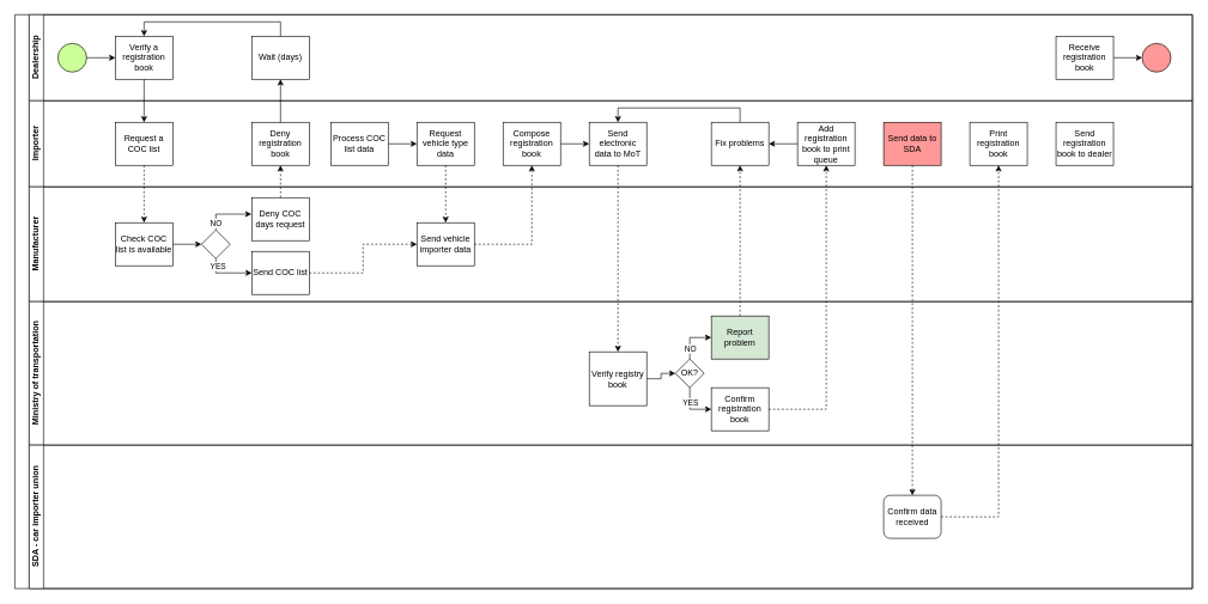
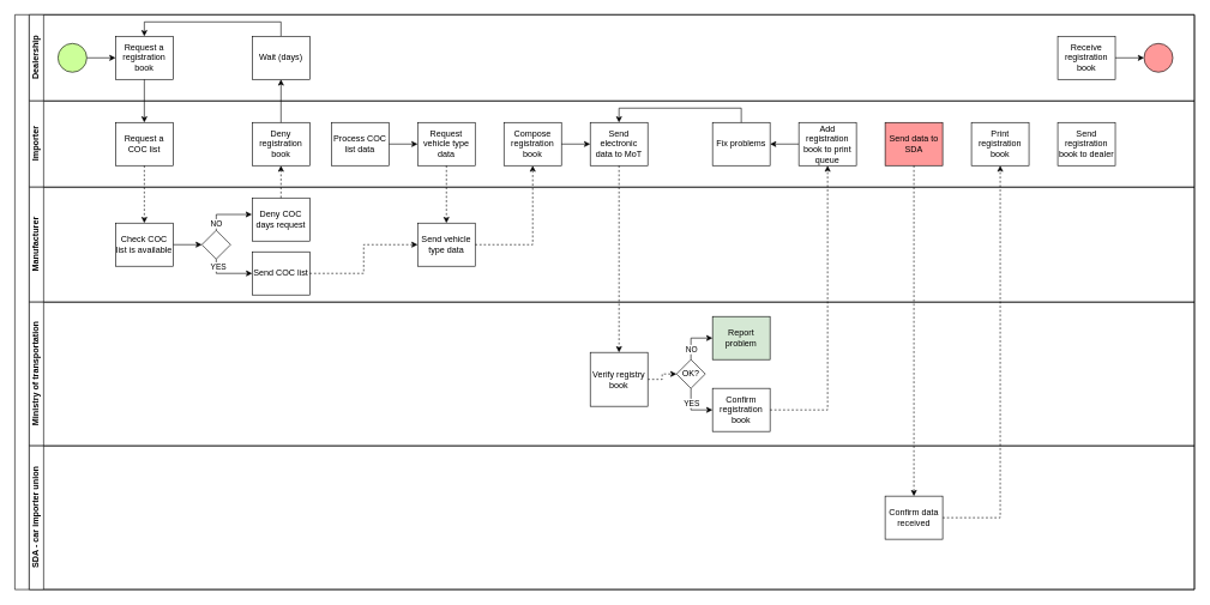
  <mxCell id="0" />
  <mxCell id="1" parent="0" />
  <mxCell id="2" value="" style="swimlane;html=1;childLayout=stackLayout;resizeParent=1;resizeParentMax=0;horizontal=0;startSize=20;horizontalStack=0;" parent="1" vertex="1"><mxGeometry x="20" y="20" width="1640" height="800" as="geometry"><mxRectangle x="120" y="120" width="30" height="50" as="alternateBounds" /></mxGeometry></mxCell>
  <mxCell id="3" value="Dealership" style="swimlane;html=1;startSize=20;horizontal=0;" parent="2" vertex="1"><mxGeometry x="20" width="1620" height="120" as="geometry" /></mxCell>
  <mxCell id="4" value="" style="edgeStyle=orthogonalEdgeStyle;rounded=0;orthogonalLoop=1;jettySize=auto;html=1;" parent="3" source="5" target="6" edge="1"><mxGeometry relative="1" as="geometry" /></mxCell>
  <mxCell id="5" value="" style="ellipse;whiteSpace=wrap;html=1;fillColor=#CCFF99;" parent="3" vertex="1"><mxGeometry x="40" y="40" width="40" height="40" as="geometry" /></mxCell>
- <mxCell id="6" value="Verify a registration book" style="rounded=0;whiteSpace=wrap;html=1;fontFamily=Helvetica;fontSize=12;fontColor=#000000;align=center;" parent="3" vertex="1"><mxGeometry x="120" y="30" width="80" height="60" as="geometry" /></mxCell>
+ <mxCell id="6" value="Request a registration book" style="rounded=0;whiteSpace=wrap;html=1;fontFamily=Helvetica;fontSize=12;fontColor=#000000;align=center;" parent="3" vertex="1"><mxGeometry x="120" y="30" width="80" height="60" as="geometry" /></mxCell>
  <mxCell id="7" style="edgeStyle=orthogonalEdgeStyle;rounded=0;orthogonalLoop=1;jettySize=auto;html=1;exitX=0.5;exitY=0;exitDx=0;exitDy=0;entryX=0.5;entryY=0;entryDx=0;entryDy=0;" edge="1" parent="3" source="8" target="6"><mxGeometry relative="1" as="geometry" /></mxCell>
  <mxCell id="8" value="Wait (days)" style="whiteSpace=wrap;html=1;" vertex="1" parent="3"><mxGeometry x="310" y="30" width="80" height="60" as="geometry" /></mxCell>
  <mxCell id="9" value="Receive registration book" style="whiteSpace=wrap;html=1;" vertex="1" parent="3"><mxGeometry x="1430" y="30" width="80" height="60" as="geometry" /></mxCell>
  <mxCell id="10" value="" style="ellipse;whiteSpace=wrap;html=1;fillColor=#FF9999;" vertex="1" parent="3"><mxGeometry x="1550" y="40" width="40" height="40" as="geometry" /></mxCell>
  <mxCell id="11" value="" style="edgeStyle=orthogonalEdgeStyle;rounded=0;orthogonalLoop=1;jettySize=auto;html=1;entryX=0;entryY=0.5;entryDx=0;entryDy=0;" edge="1" parent="3" source="9" target="10"><mxGeometry relative="1" as="geometry"><mxPoint x="2100" y="40" as="targetPoint" /></mxGeometry></mxCell>
  <mxCell id="12" value="Importer" style="swimlane;html=1;startSize=20;horizontal=0;" parent="2" vertex="1"><mxGeometry x="20" y="120" width="1620" height="120" as="geometry" /></mxCell>
  <mxCell id="13" value="Request a COC list" style="rounded=0;whiteSpace=wrap;html=1;fontFamily=Helvetica;fontSize=12;fontColor=#000000;align=center;" parent="12" vertex="1"><mxGeometry x="120" y="30" width="80" height="60" as="geometry" /></mxCell>
  <mxCell id="14" value="Deny registration book" style="whiteSpace=wrap;html=1;" vertex="1" parent="12"><mxGeometry x="310" y="30" width="80" height="60" as="geometry" /></mxCell>
  <mxCell id="15" value="" style="edgeStyle=orthogonalEdgeStyle;rounded=0;orthogonalLoop=1;jettySize=auto;html=1;" edge="1" parent="12" source="16" target="17"><mxGeometry relative="1" as="geometry" /></mxCell>
  <mxCell id="16" value="Process COC list data" style="whiteSpace=wrap;html=1;" vertex="1" parent="12"><mxGeometry x="420" y="30" width="80" height="60" as="geometry" /></mxCell>
  <mxCell id="17" value="Request vehicle type data" style="whiteSpace=wrap;html=1;" vertex="1" parent="12"><mxGeometry x="540" y="30" width="80" height="60" as="geometry" /></mxCell>
  <mxCell id="18" value="Compose registration book" style="whiteSpace=wrap;html=1;" vertex="1" parent="12"><mxGeometry x="660" y="30" width="80" height="60" as="geometry" /></mxCell>
  <mxCell id="19" value="Fix problems" style="whiteSpace=wrap;html=1;" vertex="1" parent="12"><mxGeometry x="950" y="30" width="80" height="60" as="geometry" /></mxCell>
  <mxCell id="20" value="" style="edgeStyle=orthogonalEdgeStyle;rounded=0;orthogonalLoop=1;jettySize=auto;html=1;" edge="1" parent="12" source="21" target="19"><mxGeometry relative="1" as="geometry" /></mxCell>
  <mxCell id="21" value="Add registration book to print queue" style="whiteSpace=wrap;html=1;" vertex="1" parent="12"><mxGeometry x="1070" y="30" width="80" height="60" as="geometry" /></mxCell>
  <mxCell id="22" value="Send data to SDA" style="whiteSpace=wrap;html=1;fillColor=#ff9999;" vertex="1" parent="12"><mxGeometry x="1190" y="30" width="80" height="60" as="geometry" /></mxCell>
  <mxCell id="23" value="Print registration book" style="whiteSpace=wrap;html=1;" vertex="1" parent="12"><mxGeometry x="1310" y="30" width="80" height="60" as="geometry" /></mxCell>
  <mxCell id="24" value="Send registration book to dealer" style="whiteSpace=wrap;html=1;" vertex="1" parent="12"><mxGeometry x="1430" y="30" width="80" height="60" as="geometry" /></mxCell>
  <mxCell id="25" value="Send electronic data to MoT" style="whiteSpace=wrap;html=1;" vertex="1" parent="12"><mxGeometry x="780" y="30" width="80" height="60" as="geometry" /></mxCell>
  <mxCell id="26" value="" style="edgeStyle=orthogonalEdgeStyle;rounded=0;orthogonalLoop=1;jettySize=auto;html=1;" edge="1" parent="12" source="18" target="25"><mxGeometry relative="1" as="geometry" /></mxCell>
  <mxCell id="27" style="edgeStyle=orthogonalEdgeStyle;rounded=0;orthogonalLoop=1;jettySize=auto;html=1;exitX=0.5;exitY=0;exitDx=0;exitDy=0;entryX=0.5;entryY=0;entryDx=0;entryDy=0;" edge="1" parent="12" source="19" target="25"><mxGeometry relative="1" as="geometry" /></mxCell>
  <mxCell id="28" value="Manufacturer" style="swimlane;html=1;startSize=20;horizontal=0;" vertex="1" parent="2"><mxGeometry x="20" y="240" width="1620" height="160" as="geometry" /></mxCell>
  <mxCell id="29" value="" style="edgeStyle=orthogonalEdgeStyle;rounded=0;orthogonalLoop=1;jettySize=auto;html=1;endArrow=classic;endFill=1;" edge="1" parent="28" source="30" target="33"><mxGeometry relative="1" as="geometry" /></mxCell>
  <mxCell id="30" value="Check COC list is available" style="rounded=0;whiteSpace=wrap;html=1;fontFamily=Helvetica;fontSize=12;fontColor=#000000;align=center;" vertex="1" parent="28"><mxGeometry x="120" y="50" width="80" height="60" as="geometry" /></mxCell>
  <mxCell id="31" value="" style="edgeStyle=orthogonalEdgeStyle;rounded=0;orthogonalLoop=1;jettySize=auto;html=1;exitX=0.5;exitY=1;exitDx=0;exitDy=0;" edge="1" parent="28" source="33" target="36"><mxGeometry relative="1" as="geometry" /></mxCell>
  <mxCell id="32" value="YES" style="edgeLabel;html=1;align=center;verticalAlign=middle;resizable=0;points=[];" vertex="1" connectable="0" parent="31"><mxGeometry x="0.115" y="-2" relative="1" as="geometry"><mxPoint x="-17" y="-12" as="offset" /></mxGeometry></mxCell>
  <mxCell id="33" value="" style="rhombus;whiteSpace=wrap;html=1;fontFamily=Helvetica;fontSize=12;fontColor=#000000;align=center;" vertex="1" parent="28"><mxGeometry x="240" y="60" width="40" height="40" as="geometry" /></mxCell>
  <mxCell id="34" value="Deny COC days request" style="whiteSpace=wrap;html=1;" vertex="1" parent="28"><mxGeometry x="310" y="15" width="80" height="60" as="geometry" /></mxCell>
  <mxCell id="35" value="NO" style="edgeStyle=orthogonalEdgeStyle;rounded=0;orthogonalLoop=1;jettySize=auto;html=1;exitX=0.5;exitY=0;exitDx=0;exitDy=0;entryX=-0.005;entryY=0.383;entryDx=0;entryDy=0;entryPerimeter=0;" edge="1" parent="28" source="33" target="34"><mxGeometry x="-0.739" relative="1" as="geometry"><mxPoint as="offset" /></mxGeometry></mxCell>
  <mxCell id="36" value="Send COC list" style="whiteSpace=wrap;html=1;" vertex="1" parent="28"><mxGeometry x="310" y="90" width="80" height="60" as="geometry" /></mxCell>
- <mxCell id="37" value="Send vehicle importer data" style="whiteSpace=wrap;html=1;" vertex="1" parent="28"><mxGeometry x="540" y="50" width="80" height="60" as="geometry" /></mxCell>
+ <mxCell id="37" value="Send vehicle type data" style="whiteSpace=wrap;html=1;" vertex="1" parent="28"><mxGeometry x="540" y="50" width="80" height="60" as="geometry" /></mxCell>
  <mxCell id="38" value="Ministry of transportation" style="swimlane;html=1;startSize=20;horizontal=0;" parent="2" vertex="1"><mxGeometry x="20" y="400" width="1620" height="200" as="geometry" /></mxCell>
- <mxCell id="39" value="" style="edgeStyle=orthogonalEdgeStyle;rounded=0;orthogonalLoop=1;jettySize=auto;html=1;" edge="1" parent="38" source="40" target="45"><mxGeometry relative="1" as="geometry" /></mxCell>
+ <mxCell id="39" value="" style="edgeStyle=orthogonalEdgeStyle;rounded=0;orthogonalLoop=1;jettySize=auto;html=1;dashed=1;" edge="1" parent="38" source="40" target="45"><mxGeometry relative="1" as="geometry" /></mxCell>
  <mxCell id="40" value="Verify registry book" style="whiteSpace=wrap;html=1;" vertex="1" parent="38"><mxGeometry x="780" y="70" width="80" height="75" as="geometry" /></mxCell>
  <mxCell id="41" value="" style="edgeStyle=orthogonalEdgeStyle;rounded=0;orthogonalLoop=1;jettySize=auto;html=1;exitX=0.5;exitY=0;exitDx=0;exitDy=0;" edge="1" parent="38" source="45" target="46"><mxGeometry relative="1" as="geometry" /></mxCell>
  <mxCell id="42" value="NO" style="edgeLabel;html=1;align=center;verticalAlign=middle;resizable=0;points=[];" vertex="1" connectable="0" parent="41"><mxGeometry x="0.071" y="-1" relative="1" as="geometry"><mxPoint x="-2" y="14" as="offset" /></mxGeometry></mxCell>
  <mxCell id="43" value="" style="edgeStyle=orthogonalEdgeStyle;rounded=0;orthogonalLoop=1;jettySize=auto;html=1;exitX=0.5;exitY=1;exitDx=0;exitDy=0;" edge="1" parent="38" source="45" target="47"><mxGeometry relative="1" as="geometry" /></mxCell>
  <mxCell id="44" value="YES" style="edgeLabel;html=1;align=center;verticalAlign=middle;resizable=0;points=[];" vertex="1" connectable="0" parent="43"><mxGeometry x="-0.343" relative="1" as="geometry"><mxPoint as="offset" /></mxGeometry></mxCell>
  <mxCell id="45" value="OK?" style="rhombus;whiteSpace=wrap;html=1;" vertex="1" parent="38"><mxGeometry x="900" y="80" width="40" height="40" as="geometry" /></mxCell>
  <mxCell id="46" value="Report problem" style="whiteSpace=wrap;html=1;fillColor=#d5e8d4;" vertex="1" parent="38"><mxGeometry x="950" y="20" width="80" height="60" as="geometry" /></mxCell>
  <mxCell id="47" value="Confirm registration book" style="whiteSpace=wrap;html=1;" vertex="1" parent="38"><mxGeometry x="950" y="120" width="80" height="60" as="geometry" /></mxCell>
  <mxCell id="48" value="" style="endArrow=classic;html=1;exitX=0.5;exitY=1;exitDx=0;exitDy=0;entryX=0.5;entryY=0;entryDx=0;entryDy=0;" edge="1" parent="2" source="6" target="13"><mxGeometry width="50" height="50" relative="1" as="geometry"><mxPoint x="320" y="300" as="sourcePoint" /><mxPoint x="370" y="250" as="targetPoint" /></mxGeometry></mxCell>
  <mxCell id="49" value="" style="edgeStyle=orthogonalEdgeStyle;rounded=0;orthogonalLoop=1;jettySize=auto;html=1;endArrow=classic;endFill=1;exitX=0.5;exitY=1;exitDx=0;exitDy=0;dashed=1;" parent="2" source="13" target="30" edge="1"><mxGeometry relative="1" as="geometry"><mxPoint x="280" y="180" as="targetPoint" /></mxGeometry></mxCell>
  <mxCell id="50" value="" style="edgeStyle=orthogonalEdgeStyle;rounded=0;orthogonalLoop=1;jettySize=auto;html=1;dashed=1;" edge="1" parent="2" source="34" target="14"><mxGeometry relative="1" as="geometry" /></mxCell>
  <mxCell id="51" value="" style="edgeStyle=orthogonalEdgeStyle;rounded=0;orthogonalLoop=1;jettySize=auto;html=1;" edge="1" parent="2" source="14" target="8"><mxGeometry relative="1" as="geometry" /></mxCell>
  <mxCell id="52" value="" style="edgeStyle=orthogonalEdgeStyle;rounded=0;orthogonalLoop=1;jettySize=auto;html=1;dashed=1;" edge="1" parent="2" source="36" target="37"><mxGeometry relative="1" as="geometry" /></mxCell>
  <mxCell id="53" value="" style="edgeStyle=orthogonalEdgeStyle;rounded=0;orthogonalLoop=1;jettySize=auto;html=1;dashed=1;" edge="1" parent="2" source="17" target="37"><mxGeometry relative="1" as="geometry" /></mxCell>
  <mxCell id="54" value="" style="edgeStyle=orthogonalEdgeStyle;rounded=0;orthogonalLoop=1;jettySize=auto;html=1;dashed=1;" edge="1" parent="2" source="37" target="18"><mxGeometry relative="1" as="geometry" /></mxCell>
- <mxCell id="55" value="" style="edgeStyle=orthogonalEdgeStyle;rounded=0;orthogonalLoop=1;jettySize=auto;html=1;dashed=1;" edge="1" parent="2" source="46" target="19"><mxGeometry relative="1" as="geometry" /></mxCell>
  <mxCell id="56" value="" style="edgeStyle=orthogonalEdgeStyle;rounded=0;orthogonalLoop=1;jettySize=auto;html=1;dashed=1;" edge="1" parent="2" source="47" target="21"><mxGeometry relative="1" as="geometry" /></mxCell>
  <mxCell id="57" value="" style="edgeStyle=orthogonalEdgeStyle;rounded=0;orthogonalLoop=1;jettySize=auto;html=1;dashed=1;" edge="1" parent="2" source="22" target="61"><mxGeometry relative="1" as="geometry" /></mxCell>
  <mxCell id="58" value="" style="edgeStyle=orthogonalEdgeStyle;rounded=0;orthogonalLoop=1;jettySize=auto;html=1;dashed=1;" edge="1" parent="2" source="61" target="23"><mxGeometry relative="1" as="geometry" /></mxCell>
  <mxCell id="59" value="" style="edgeStyle=orthogonalEdgeStyle;rounded=0;orthogonalLoop=1;jettySize=auto;html=1;dashed=1;" edge="1" parent="2" source="25" target="40"><mxGeometry relative="1" as="geometry" /></mxCell>
  <mxCell id="60" value="SDA - car importer union" style="swimlane;html=1;startSize=20;horizontal=0;" vertex="1" parent="2"><mxGeometry x="20" y="600" width="1620" height="200" as="geometry" /></mxCell>
- <mxCell id="61" value="Confirm data received" style="whiteSpace=wrap;html=1;rounded=1;" vertex="1" parent="60"><mxGeometry x="1190" y="70" width="80" height="60" as="geometry" /></mxCell>
+ <mxCell id="61" value="Confirm data received" style="whiteSpace=wrap;html=1;" vertex="1" parent="60"><mxGeometry x="1190" y="70" width="80" height="60" as="geometry" /></mxCell>
